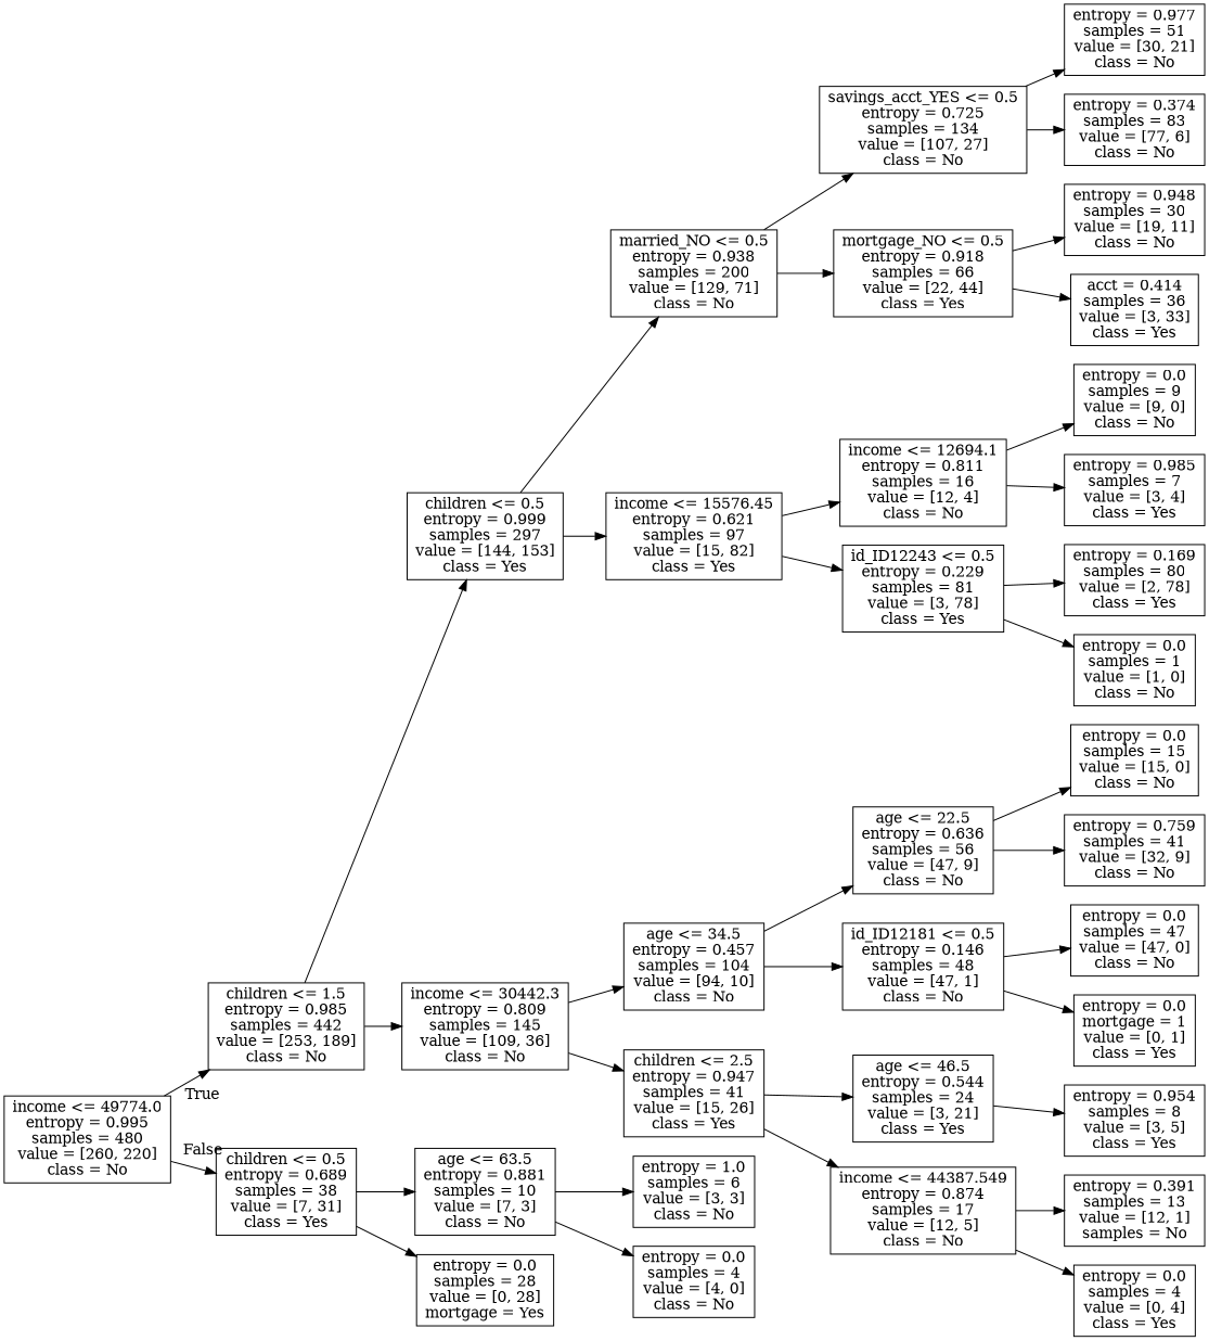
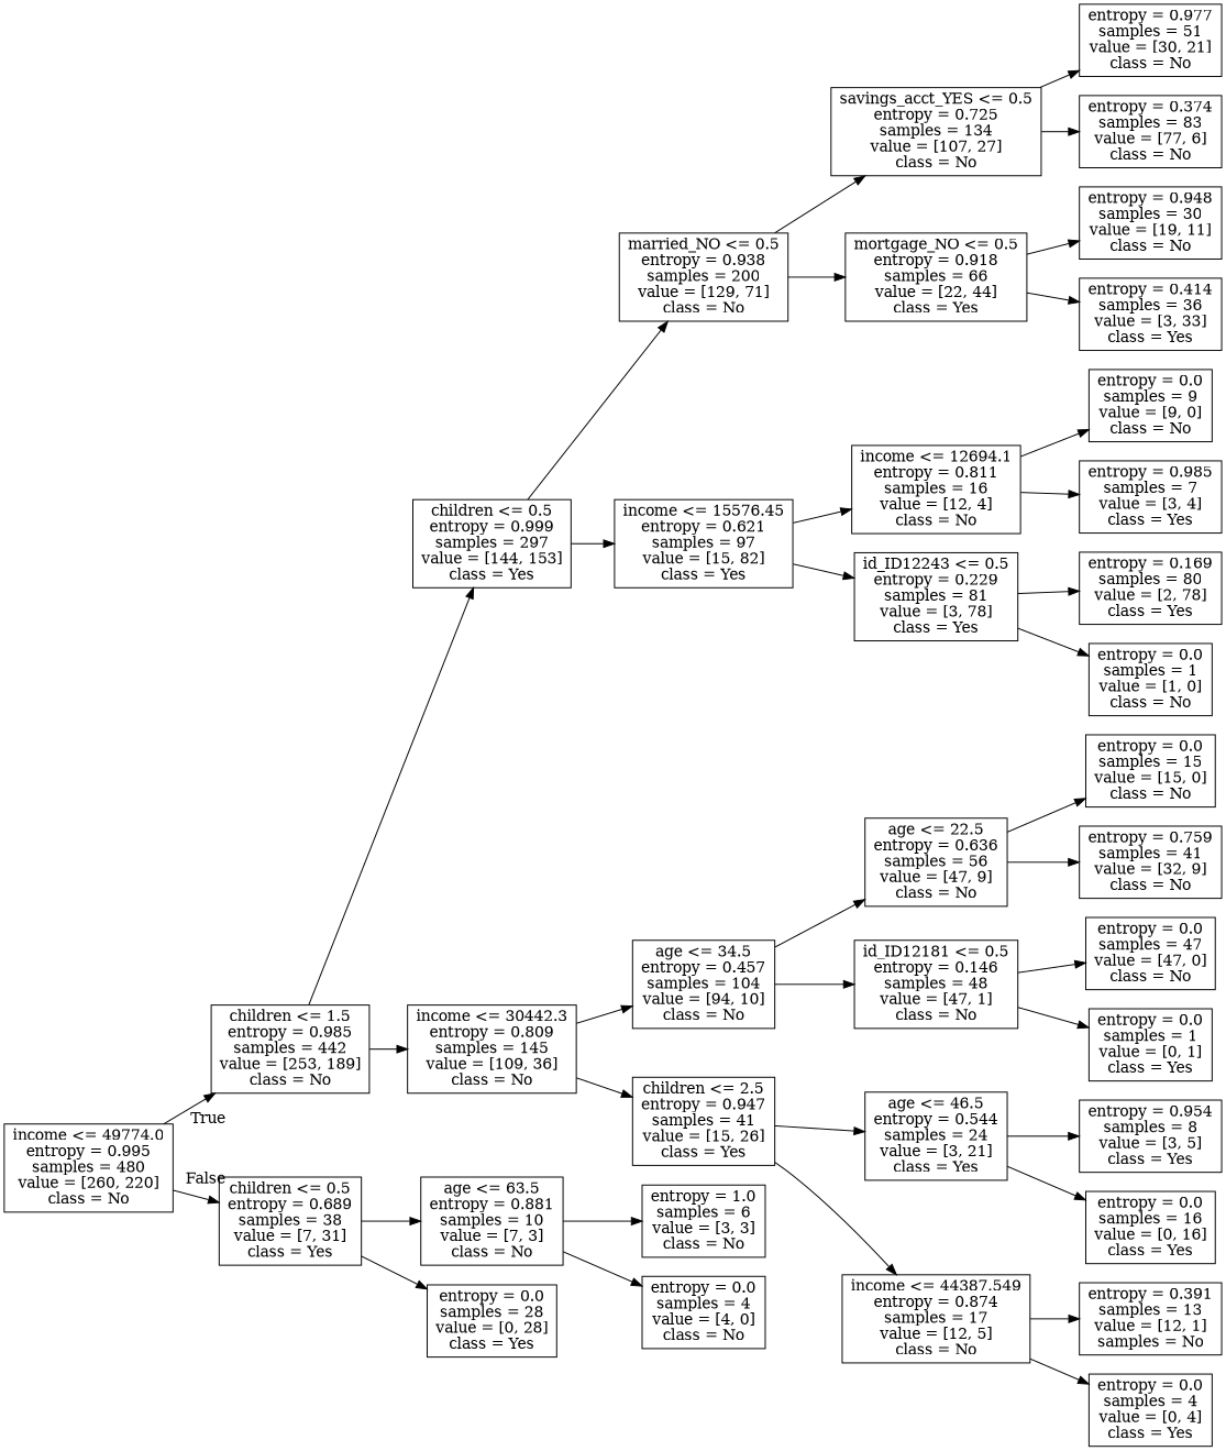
  digraph {
    rankdir=LR
    node [shape=box]
    n1 [label="income <= 49774.0\nentropy = 0.995\nsamples = 480\nvalue = [260, 220]\nclass = No"]
    n2 [label="children <= 1.5\nentropy = 0.985\nsamples = 442\nvalue = [253, 189]\nclass = No"]
    n3 [label="children <= 0.5\nentropy = 0.689\nsamples = 38\nvalue = [7, 31]\nclass = Yes"]
    n4 [label="children <= 0.5\nentropy = 0.999\nsamples = 297\nvalue = [144, 153]\nclass = Yes"]
    n5 [label="income <= 30442.3\nentropy = 0.809\nsamples = 145\nvalue = [109, 36]\nclass = No"]
    n6 [label="age <= 63.5\nentropy = 0.881\nsamples = 10\nvalue = [7, 3]\nclass = No"]
-   n7 [label="entropy = 0.0\nsamples = 28\nvalue = [0, 28]\nmortgage = Yes"]
+   n7 [label="entropy = 0.0\nsamples = 28\nvalue = [0, 28]\nclass = Yes"]
    n8 [label="married_NO <= 0.5\nentropy = 0.938\nsamples = 200\nvalue = [129, 71]\nclass = No"]
    n9 [label="income <= 15576.45\nentropy = 0.621\nsamples = 97\nvalue = [15, 82]\nclass = Yes"]
    n10 [label="age <= 34.5\nentropy = 0.457\nsamples = 104\nvalue = [94, 10]\nclass = No"]
    n11 [label="children <= 2.5\nentropy = 0.947\nsamples = 41\nvalue = [15, 26]\nclass = Yes"]
    n12 [label="savings_acct_YES <= 0.5\nentropy = 0.725\nsamples = 134\nvalue = [107, 27]\nclass = No"]
    n13 [label="mortgage_NO <= 0.5\nentropy = 0.918\nsamples = 66\nvalue = [22, 44]\nclass = Yes"]
    n14 [label="income <= 12694.1\nentropy = 0.811\nsamples = 16\nvalue = [12, 4]\nclass = No"]
    n15 [label="id_ID12243 <= 0.5\nentropy = 0.229\nsamples = 81\nvalue = [3, 78]\nclass = Yes"]
    n16 [label="entropy = 0.977\nsamples = 51\nvalue = [30, 21]\nclass = No"]
    n17 [label="entropy = 0.374\nsamples = 83\nvalue = [77, 6]\nclass = No"]
    n18 [label="entropy = 0.948\nsamples = 30\nvalue = [19, 11]\nclass = No"]
-   n19 [label="acct = 0.414\nsamples = 36\nvalue = [3, 33]\nclass = Yes"]
+   n19 [label="entropy = 0.414\nsamples = 36\nvalue = [3, 33]\nclass = Yes"]
    n20 [label="entropy = 0.0\nsamples = 9\nvalue = [9, 0]\nclass = No"]
    n21 [label="entropy = 0.985\nsamples = 7\nvalue = [3, 4]\nclass = Yes"]
    n22 [label="entropy = 0.169\nsamples = 80\nvalue = [2, 78]\nclass = Yes"]
    n23 [label="entropy = 0.0\nsamples = 1\nvalue = [1, 0]\nclass = No"]
    n24 [label="age <= 22.5\nentropy = 0.636\nsamples = 56\nvalue = [47, 9]\nclass = No"]
    n25 [label="id_ID12181 <= 0.5\nentropy = 0.146\nsamples = 48\nvalue = [47, 1]\nclass = No"]
    n26 [label="age <= 46.5\nentropy = 0.544\nsamples = 24\nvalue = [3, 21]\nclass = Yes"]
    n27 [label="income <= 44387.549\nentropy = 0.874\nsamples = 17\nvalue = [12, 5]\nclass = No"]
    n28 [label="entropy = 0.0\nsamples = 15\nvalue = [15, 0]\nclass = No"]
    n29 [label="entropy = 0.759\nsamples = 41\nvalue = [32, 9]\nclass = No"]
    n30 [label="entropy = 0.0\nsamples = 47\nvalue = [47, 0]\nclass = No"]
-   n31 [label="entropy = 0.0\nmortgage = 1\nvalue = [0, 1]\nclass = Yes"]
+   n31 [label="entropy = 0.0\nsamples = 1\nvalue = [0, 1]\nclass = Yes"]
    n32 [label="entropy = 0.954\nsamples = 8\nvalue = [3, 5]\nclass = Yes"]
+   n33 [label="entropy = 0.0\nsamples = 16\nvalue = [0, 16]\nclass = Yes"]
    n34 [label="entropy = 0.391\nsamples = 13\nvalue = [12, 1]\nsamples = No"]
    n35 [label="entropy = 0.0\nsamples = 4\nvalue = [0, 4]\nclass = Yes"]
    n36 [label="entropy = 1.0\nsamples = 6\nvalue = [3, 3]\nclass = No"]
    n37 [label="entropy = 0.0\nsamples = 4\nvalue = [4, 0]\nclass = No"]
    n1 -> n2 [headlabel=True labelangle=45 labeldistance=2.5]
    n1 -> n3 [headlabel=False labelangle=-45 labeldistance=2.5]
    n2 -> n4
    n2 -> n5
    n3 -> n6
    n3 -> n7
    n4 -> n8
    n4 -> n9
    n5 -> n10
    n5 -> n11
    n6 -> n36
    n6 -> n37
    n8 -> n12
    n8 -> n13
    n9 -> n14
    n9 -> n15
    n10 -> n24
    n10 -> n25
    n11 -> n26
    n11 -> n27
    n12 -> n16
    n12 -> n17
    n13 -> n18
    n13 -> n19
    n14 -> n20
    n14 -> n21
    n15 -> n22
    n15 -> n23
    n24 -> n28
    n24 -> n29
    n25 -> n30
    n25 -> n31
    n26 -> n32
+   n26 -> n33
    n27 -> n34
    n27 -> n35
  }
